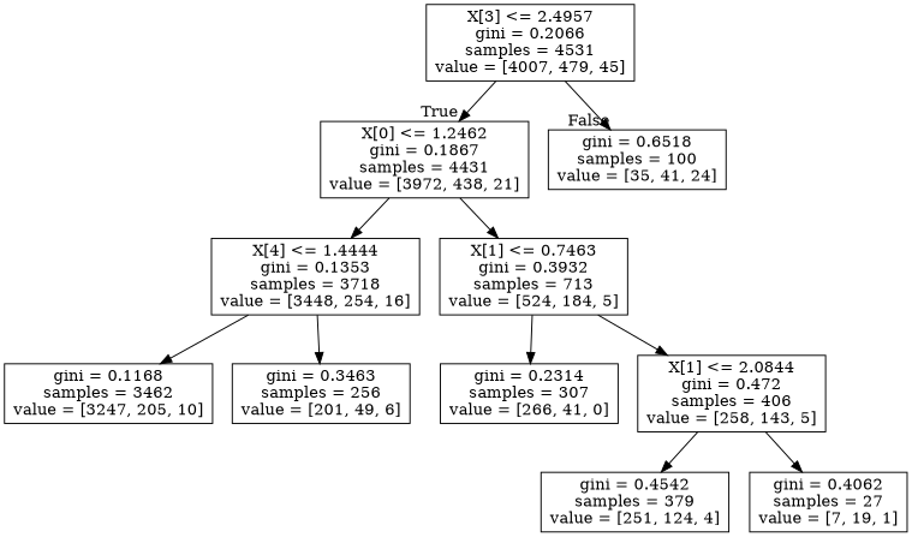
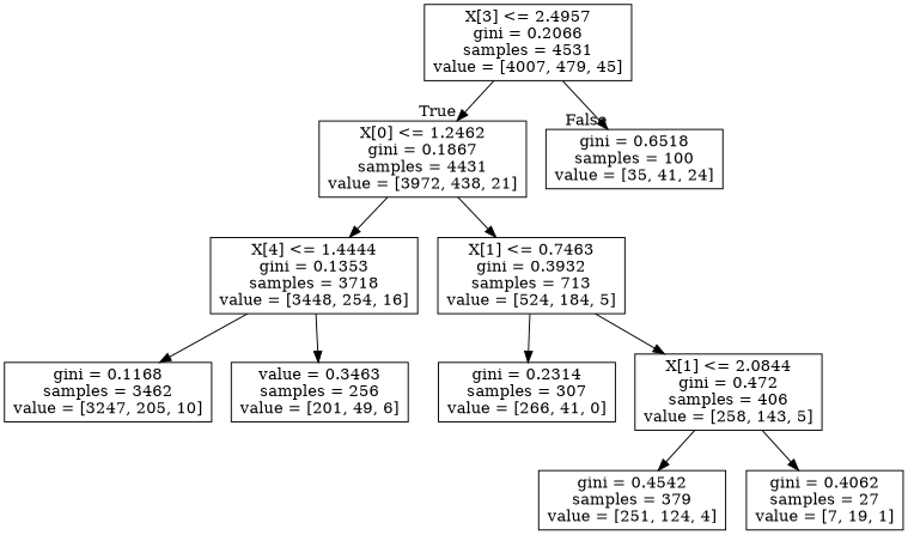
  digraph {
    node [shape=box]
    n1 [label="X[3] <= 2.4957\ngini = 0.2066\nsamples = 4531\nvalue = [4007, 479, 45]"]
    n2 [label="X[0] <= 1.2462\ngini = 0.1867\nsamples = 4431\nvalue = [3972, 438, 21]"]
    n3 [label="gini = 0.6518\nsamples = 100\nvalue = [35, 41, 24]"]
    n4 [label="X[4] <= 1.4444\ngini = 0.1353\nsamples = 3718\nvalue = [3448, 254, 16]"]
    n5 [label="X[1] <= 0.7463\ngini = 0.3932\nsamples = 713\nvalue = [524, 184, 5]"]
    n6 [label="gini = 0.1168\nsamples = 3462\nvalue = [3247, 205, 10]"]
-   n7 [label="gini = 0.3463\nsamples = 256\nvalue = [201, 49, 6]"]
+   n7 [label="value = 0.3463\nsamples = 256\nvalue = [201, 49, 6]"]
    n8 [label="gini = 0.2314\nsamples = 307\nvalue = [266, 41, 0]"]
    n9 [label="X[1] <= 2.0844\ngini = 0.472\nsamples = 406\nvalue = [258, 143, 5]"]
    n10 [label="gini = 0.4542\nsamples = 379\nvalue = [251, 124, 4]"]
    n11 [label="gini = 0.4062\nsamples = 27\nvalue = [7, 19, 1]"]
    n1 -> n2 [headlabel=True labelangle=45 labeldistance=2.5]
    n1 -> n3 [headlabel=False labelangle=-45 labeldistance=2.5]
    n2 -> n4
    n2 -> n5
    n4 -> n6
    n4 -> n7
    n5 -> n8
    n5 -> n9
    n9 -> n10
    n9 -> n11
  }
